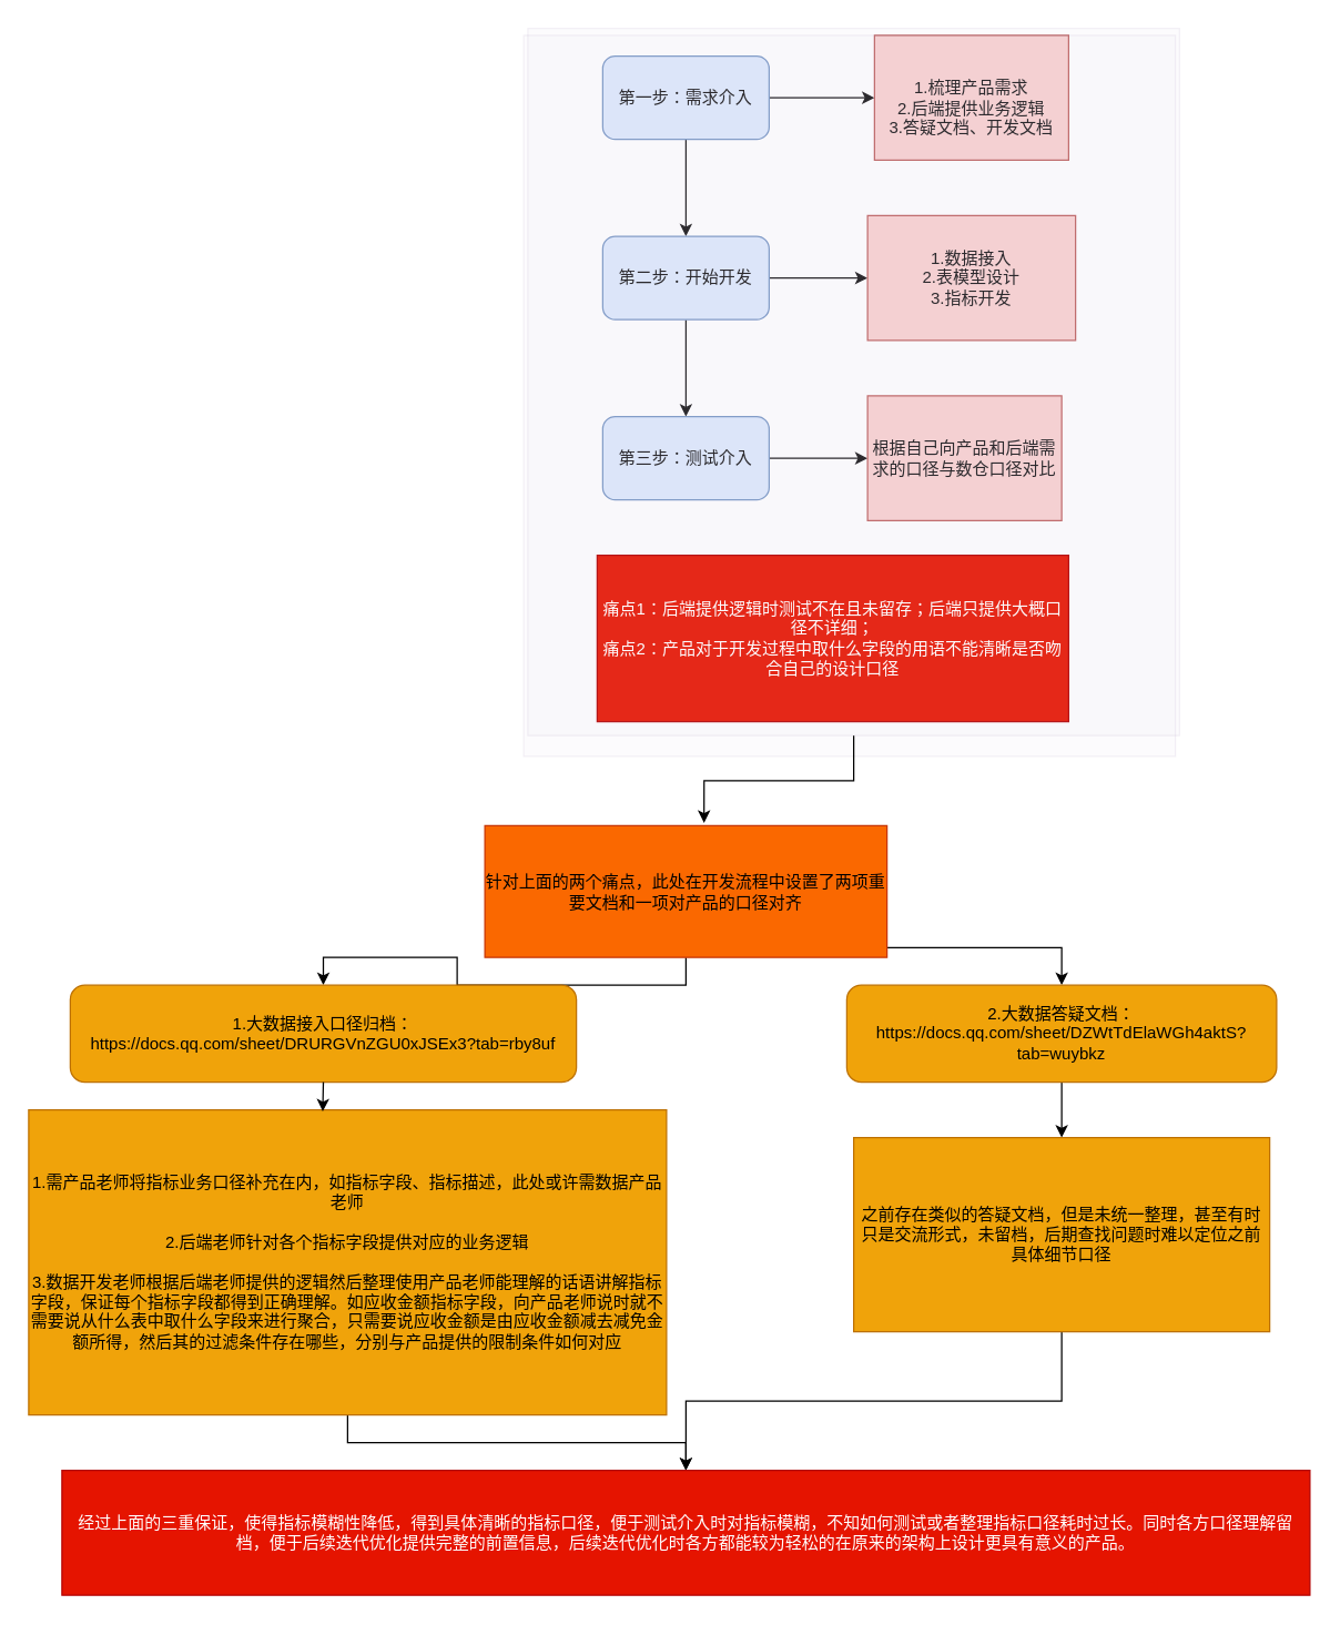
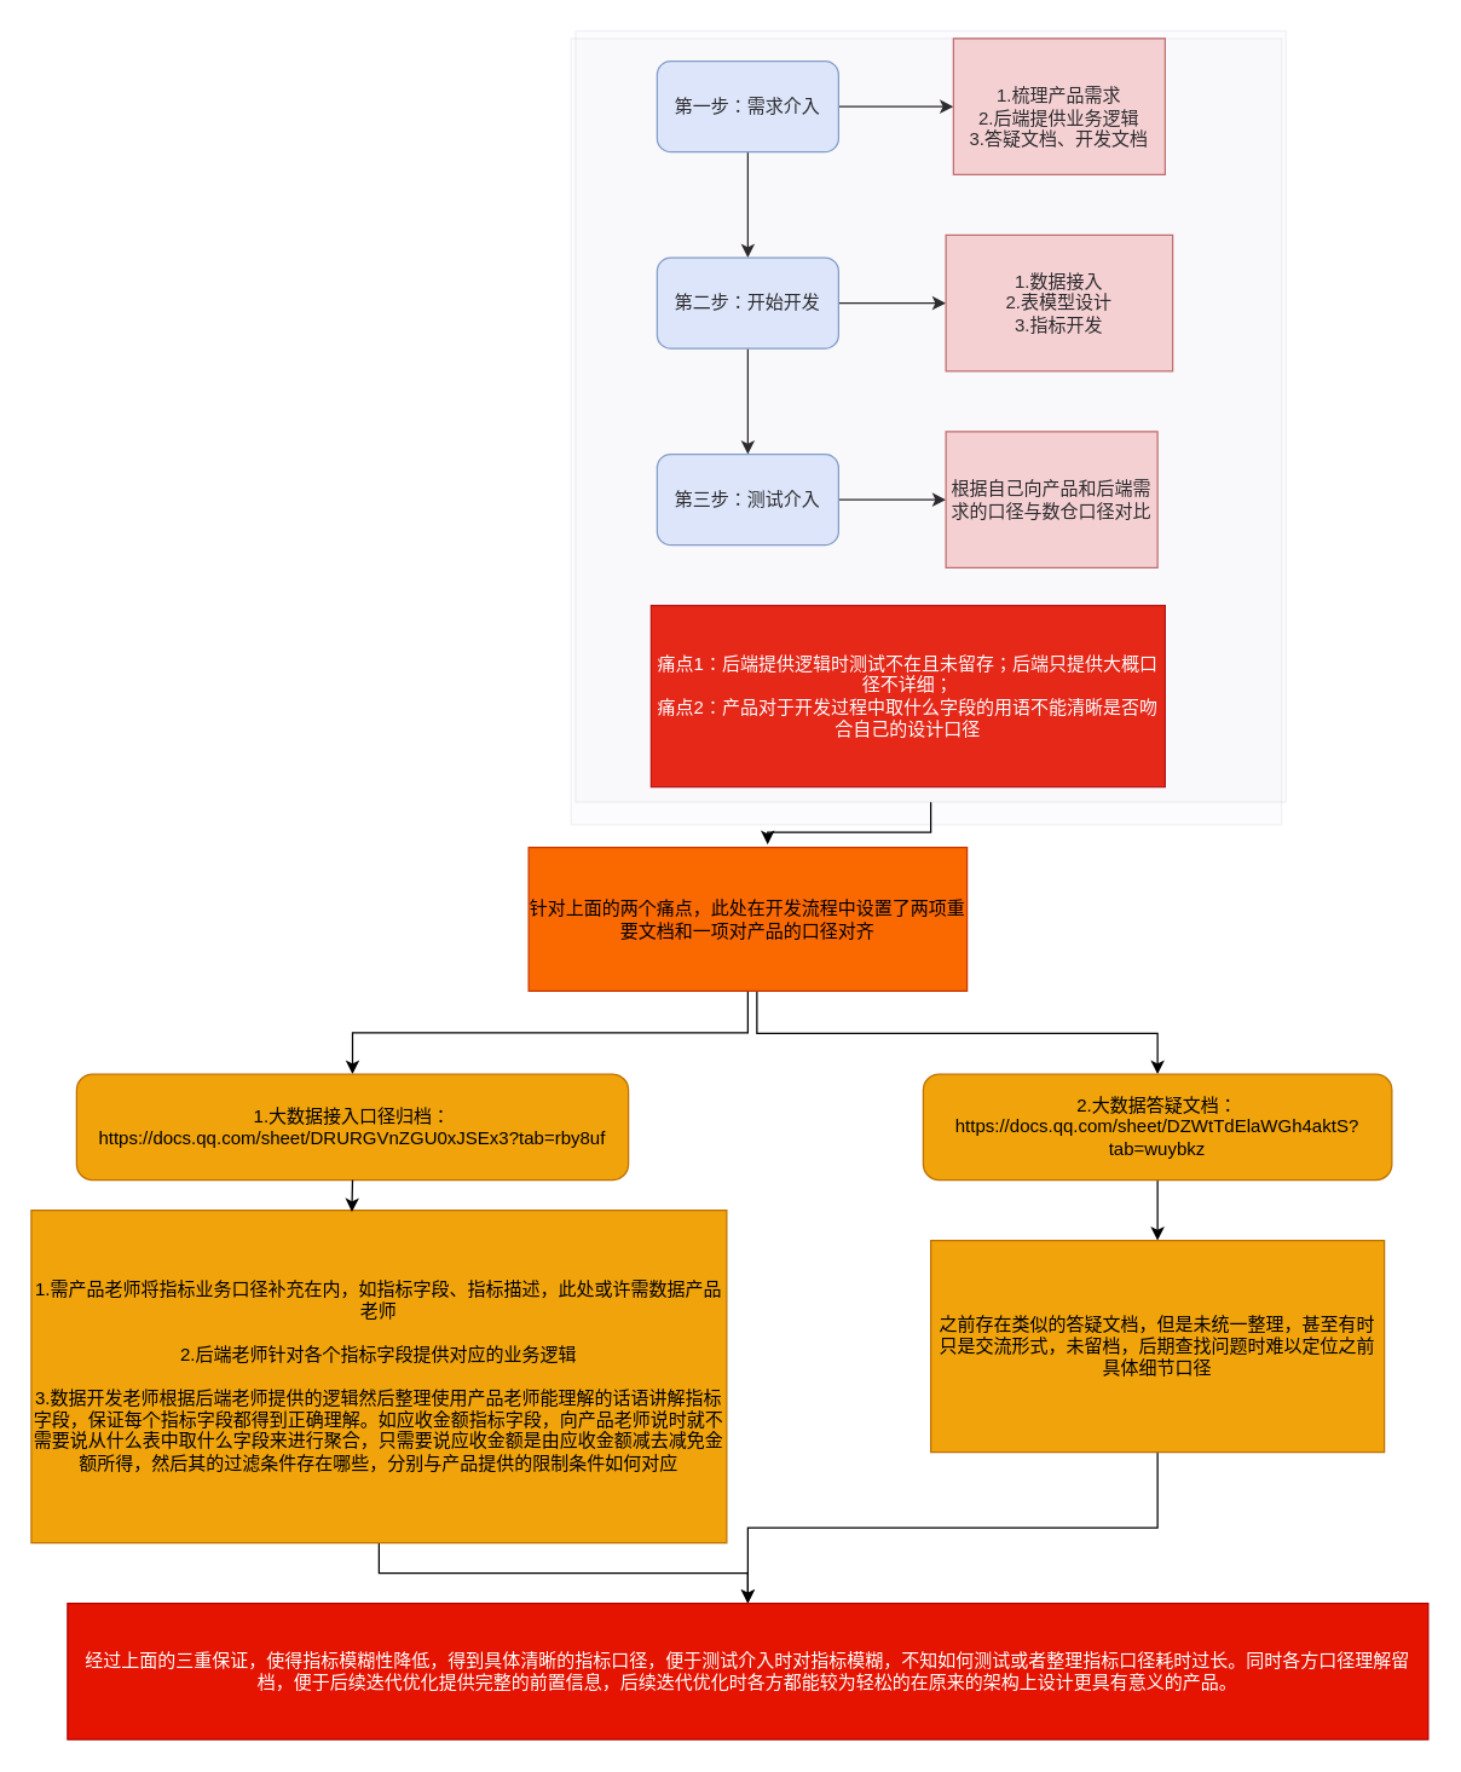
  <mxCell id="0" />
  <mxCell id="1" parent="0" />
  <mxCell id="2" style="edgeStyle=orthogonalEdgeStyle;rounded=0;orthogonalLoop=1;jettySize=auto;html=1;exitX=1;exitY=0.5;exitDx=0;exitDy=0;entryX=0;entryY=0.5;entryDx=0;entryDy=0;" edge="1" parent="1" source="4" target="8"><mxGeometry relative="1" as="geometry" /></mxCell>
  <mxCell id="3" style="edgeStyle=orthogonalEdgeStyle;rounded=0;orthogonalLoop=1;jettySize=auto;html=1;entryX=0.5;entryY=0;entryDx=0;entryDy=0;" edge="1" parent="1" source="4" target="7"><mxGeometry relative="1" as="geometry" /></mxCell>
  <mxCell id="4" value="第一步：需求介入" style="rounded=1;whiteSpace=wrap;html=1;fillColor=#dae8fc;strokeColor=#6c8ebf;" vertex="1" parent="1"><mxGeometry x="434" y="40" width="120" height="60" as="geometry" /></mxCell>
  <mxCell id="5" style="edgeStyle=orthogonalEdgeStyle;rounded=0;orthogonalLoop=1;jettySize=auto;html=1;exitX=1;exitY=0.5;exitDx=0;exitDy=0;" edge="1" parent="1" source="7" target="9"><mxGeometry relative="1" as="geometry" /></mxCell>
  <mxCell id="6" style="edgeStyle=orthogonalEdgeStyle;rounded=0;orthogonalLoop=1;jettySize=auto;html=1;" edge="1" parent="1" source="7" target="11"><mxGeometry relative="1" as="geometry" /></mxCell>
  <mxCell id="7" value="第二步：开始开发" style="rounded=1;whiteSpace=wrap;html=1;fillColor=#dae8fc;strokeColor=#6c8ebf;" vertex="1" parent="1"><mxGeometry x="434" y="170" width="120" height="60" as="geometry" /></mxCell>
  <mxCell id="8" value="&lt;div&gt;&lt;br&gt;&lt;/div&gt;&lt;div&gt;&lt;div&gt;1.梳理产品需求&lt;/div&gt;&lt;div&gt;2.后端提供业务逻辑&lt;/div&gt;&lt;div&gt;3.答疑文档、开发文档&lt;/div&gt;&lt;/div&gt;" style="rounded=0;whiteSpace=wrap;html=1;fillColor=#f8cecc;strokeColor=#b85450;" vertex="1" parent="1"><mxGeometry x="630" y="25" width="140" height="90" as="geometry" /></mxCell>
  <mxCell id="9" value="1.数据接入&lt;div&gt;2.表模型设计&lt;/div&gt;&lt;div&gt;3.指标开发&lt;/div&gt;" style="rounded=0;whiteSpace=wrap;html=1;fillColor=#f8cecc;strokeColor=#b85450;" vertex="1" parent="1"><mxGeometry x="625" y="155" width="150" height="90" as="geometry" /></mxCell>
  <mxCell id="10" style="edgeStyle=orthogonalEdgeStyle;rounded=0;orthogonalLoop=1;jettySize=auto;html=1;entryX=0;entryY=0.5;entryDx=0;entryDy=0;" edge="1" parent="1" source="11" target="12"><mxGeometry relative="1" as="geometry" /></mxCell>
  <mxCell id="11" value="第三步：测试介入" style="rounded=1;whiteSpace=wrap;html=1;fillColor=#dae8fc;strokeColor=#6c8ebf;" vertex="1" parent="1"><mxGeometry x="434" y="300" width="120" height="60" as="geometry" /></mxCell>
  <mxCell id="12" value="根据自己向产品和后端需求的口径与数仓口径对比" style="rounded=0;whiteSpace=wrap;html=1;fillColor=#f8cecc;strokeColor=#b85450;" vertex="1" parent="1"><mxGeometry x="625" y="285" width="140" height="90" as="geometry" /></mxCell>
  <mxCell id="13" value="&lt;div&gt;&lt;br&gt;&lt;/div&gt;&lt;div&gt;&lt;br&gt;&lt;/div&gt;&lt;div&gt;&lt;br&gt;&lt;/div&gt;&lt;div&gt;&lt;br&gt;&lt;/div&gt;&lt;div&gt;&lt;br&gt;&lt;/div&gt;&lt;div&gt;&lt;br&gt;&lt;/div&gt;&lt;div&gt;&lt;br&gt;&lt;/div&gt;&lt;div&gt;&lt;br&gt;&lt;/div&gt;&lt;div&gt;&lt;br&gt;&lt;/div&gt;&lt;div&gt;&lt;br&gt;&lt;/div&gt;&lt;div&gt;&lt;br&gt;&lt;/div&gt;&lt;div&gt;&lt;br&gt;&lt;/div&gt;&lt;div&gt;&lt;br&gt;&lt;/div&gt;&lt;div&gt;&lt;br&gt;&lt;/div&gt;&lt;div&gt;&lt;br&gt;&lt;/div&gt;&lt;div&gt;&lt;br&gt;&lt;/div&gt;&lt;div&gt;&lt;br&gt;&lt;/div&gt;&lt;div&gt;&lt;br&gt;&lt;/div&gt;&lt;div&gt;&lt;br&gt;&lt;/div&gt;&lt;div&gt;&lt;br&gt;&lt;/div&gt;&lt;div&gt;&lt;br&gt;&lt;/div&gt;" style="rounded=0;whiteSpace=wrap;html=1;opacity=10;fillColor=#e1d5e7;strokeColor=#9673a6;" vertex="1" parent="1"><mxGeometry x="377" y="25" width="470" height="520" as="geometry" /></mxCell>
  <mxCell id="14" value="痛点1：后端提供逻辑时测试不在且未留存；后端只提供大概口径不详细；&lt;div&gt;痛点2：产品对于开发过程中取什么字段的用语不能清晰是否吻合自己的设计口径&lt;/div&gt;" style="rounded=0;whiteSpace=wrap;html=1;fillColor=#e51400;fontColor=#ffffff;strokeColor=#B20000;" vertex="1" parent="1"><mxGeometry x="430" y="400" width="340" height="120" as="geometry" /></mxCell>
  <mxCell id="15" value="&lt;div&gt;&lt;br&gt;&lt;/div&gt;&lt;div&gt;&lt;br&gt;&lt;/div&gt;&lt;div&gt;&lt;br&gt;&lt;/div&gt;&lt;div&gt;&lt;br&gt;&lt;/div&gt;&lt;div&gt;&lt;br&gt;&lt;/div&gt;&lt;div&gt;&lt;br&gt;&lt;/div&gt;&lt;div&gt;&lt;br&gt;&lt;/div&gt;&lt;div&gt;&lt;br&gt;&lt;/div&gt;&lt;div&gt;&lt;br&gt;&lt;/div&gt;&lt;div&gt;&lt;br&gt;&lt;/div&gt;&lt;div&gt;&lt;br&gt;&lt;/div&gt;&lt;div&gt;&lt;br&gt;&lt;/div&gt;&lt;div&gt;&lt;br&gt;&lt;/div&gt;&lt;div&gt;&lt;br&gt;&lt;/div&gt;&lt;div&gt;&lt;br&gt;&lt;/div&gt;&lt;div&gt;&lt;br&gt;&lt;/div&gt;&lt;div&gt;&lt;br&gt;&lt;/div&gt;&lt;div&gt;&lt;br&gt;&lt;/div&gt;&lt;div&gt;&lt;br&gt;&lt;/div&gt;&lt;div&gt;&lt;br&gt;&lt;/div&gt;&lt;div&gt;&lt;br&gt;&lt;/div&gt;" style="rounded=0;whiteSpace=wrap;html=1;opacity=10;fillColor=#e1d5e7;strokeColor=#9673a6;" vertex="1" parent="1"><mxGeometry x="380" y="20" width="470" height="510" as="geometry" /></mxCell>
  <mxCell id="16" style="edgeStyle=orthogonalEdgeStyle;rounded=0;orthogonalLoop=1;jettySize=auto;html=1;" edge="1" parent="1" source="18" target="23"><mxGeometry relative="1" as="geometry"><Array as="points"><mxPoint x="500" y="683" /><mxPoint x="765" y="683" /></Array></mxGeometry></mxCell>
  <mxCell id="17" style="edgeStyle=orthogonalEdgeStyle;rounded=0;orthogonalLoop=1;jettySize=auto;html=1;exitX=0.5;exitY=1;exitDx=0;exitDy=0;" edge="1" parent="1" source="18" target="19"><mxGeometry relative="1" as="geometry" /></mxCell>
- <mxCell id="18" value="针对上面的两个痛点，此处在开发流程中设置了两项重要文档和一项对产品的口径对齐" style="rounded=0;whiteSpace=wrap;html=1;fillColor=#fa6800;fontColor=#000000;strokeColor=#C73500;" vertex="1" parent="1"><mxGeometry x="349" y="595" width="290" height="95" as="geometry" /></mxCell>
+ <mxCell id="18" value="针对上面的两个痛点，此处在开发流程中设置了两项重要文档和一项对产品的口径对齐" style="rounded=0;whiteSpace=wrap;html=1;fillColor=#fa6800;fontColor=#000000;strokeColor=#C73500;" vertex="1" parent="1"><mxGeometry x="349" y="560" width="290" height="95" as="geometry" /></mxCell>
  <mxCell id="19" value="1.大数据接入口径归档：https://docs.qq.com/sheet/DRURGVnZGU0xJSEx3?tab=rby8uf" style="rounded=1;whiteSpace=wrap;html=1;fillColor=#f0a30a;fontColor=#000000;strokeColor=#BD7000;" vertex="1" parent="1"><mxGeometry x="50" y="710" width="365" height="70" as="geometry" /></mxCell>
  <mxCell id="20" style="edgeStyle=orthogonalEdgeStyle;rounded=0;orthogonalLoop=1;jettySize=auto;html=1;exitX=0.5;exitY=1;exitDx=0;exitDy=0;entryX=0.5;entryY=0;entryDx=0;entryDy=0;" edge="1" parent="1" source="21" target="29"><mxGeometry relative="1" as="geometry" /></mxCell>
  <mxCell id="21" value="1.需产品老师将指标业务口径补充在内，如指标字段、指标描述，此处或许需数据产品老师&lt;div&gt;&lt;br&gt;&lt;div&gt;2.后端老师针对各个指标字段提供对应的业务逻辑&lt;/div&gt;&lt;div&gt;&lt;br&gt;&lt;/div&gt;&lt;div&gt;3.数据开发老师根据后端老师提供的逻辑然后整理使用产品老师能理解的话语讲解指标字段，保证每个指标字段都得到正确理解。如应收金额指标字段，向产品老师说时就不需要说从什么表中取什么字段来进行聚合，只需要说应收金额是由应收金额减去减免金额所得，然后其的过滤条件存在哪些，分别与产品提供的限制条件如何对应&lt;/div&gt;&lt;/div&gt;" style="rounded=0;whiteSpace=wrap;html=1;fillColor=#f0a30a;fontColor=#000000;strokeColor=#BD7000;" vertex="1" parent="1"><mxGeometry y="800" width="460" height="220" as="geometry" x="20" /></mxCell>
  <mxCell id="22" style="edgeStyle=orthogonalEdgeStyle;rounded=0;orthogonalLoop=1;jettySize=auto;html=1;exitX=0.5;exitY=1;exitDx=0;exitDy=0;" edge="1" parent="1" source="23" target="25"><mxGeometry relative="1" as="geometry" /></mxCell>
  <mxCell id="23" value="2.大数据答疑文档：https://docs.qq.com/sheet/DZWtTdElaWGh4aktS?tab=wuybkz" style="rounded=1;whiteSpace=wrap;html=1;fillColor=#f0a30a;fontColor=#000000;strokeColor=#BD7000;" vertex="1" parent="1"><mxGeometry x="610" y="710" width="310" height="70" as="geometry" /></mxCell>
  <mxCell id="24" style="edgeStyle=orthogonalEdgeStyle;rounded=0;orthogonalLoop=1;jettySize=auto;html=1;exitX=0.5;exitY=1;exitDx=0;exitDy=0;" edge="1" parent="1" source="25" target="29"><mxGeometry relative="1" as="geometry" /></mxCell>
  <mxCell id="25" value="之前存在类似的答疑文档，但是未统一整理，甚至有时只是交流形式，未留档，后期查找问题时难以定位之前具体细节口径" style="rounded=0;whiteSpace=wrap;html=1;fillColor=#f0a30a;fontColor=#000000;strokeColor=#BD7000;" vertex="1" parent="1"><mxGeometry x="615" y="820" width="300" height="140" as="geometry" /></mxCell>
  <mxCell id="26" style="edgeStyle=orthogonalEdgeStyle;rounded=0;orthogonalLoop=1;jettySize=auto;html=1;exitX=0.5;exitY=1;exitDx=0;exitDy=0;" edge="1" parent="1" source="15" target="15"><mxGeometry relative="1" as="geometry" /></mxCell>
  <mxCell id="27" style="edgeStyle=orthogonalEdgeStyle;rounded=0;orthogonalLoop=1;jettySize=auto;html=1;entryX=0.545;entryY=-0.021;entryDx=0;entryDy=0;entryPerimeter=0;" edge="1" parent="1" source="15" target="18"><mxGeometry relative="1" as="geometry" /></mxCell>
  <mxCell id="28" style="edgeStyle=orthogonalEdgeStyle;rounded=0;orthogonalLoop=1;jettySize=auto;html=1;exitX=0.5;exitY=1;exitDx=0;exitDy=0;entryX=0.461;entryY=0.005;entryDx=0;entryDy=0;entryPerimeter=0;" edge="1" parent="1" source="19" target="21"><mxGeometry relative="1" as="geometry" /></mxCell>
  <mxCell id="29" value="经过上面的三重保证，使得指标模糊性降低，得到具体清晰的指标口径，便于测试介入时对指标模糊，不知如何测试或者整理指标口径耗时过长。同时各方口径理解留档，便于后续迭代优化提供完整的前置信息，后续迭代优化时各方都能较为轻松的在原来的架构上设计更具有意义的产品。" style="rounded=0;whiteSpace=wrap;html=1;fillColor=#e51400;fontColor=#ffffff;strokeColor=#B20000;" vertex="1" parent="1"><mxGeometry x="44" y="1060" width="900" height="90" as="geometry" /></mxCell>
